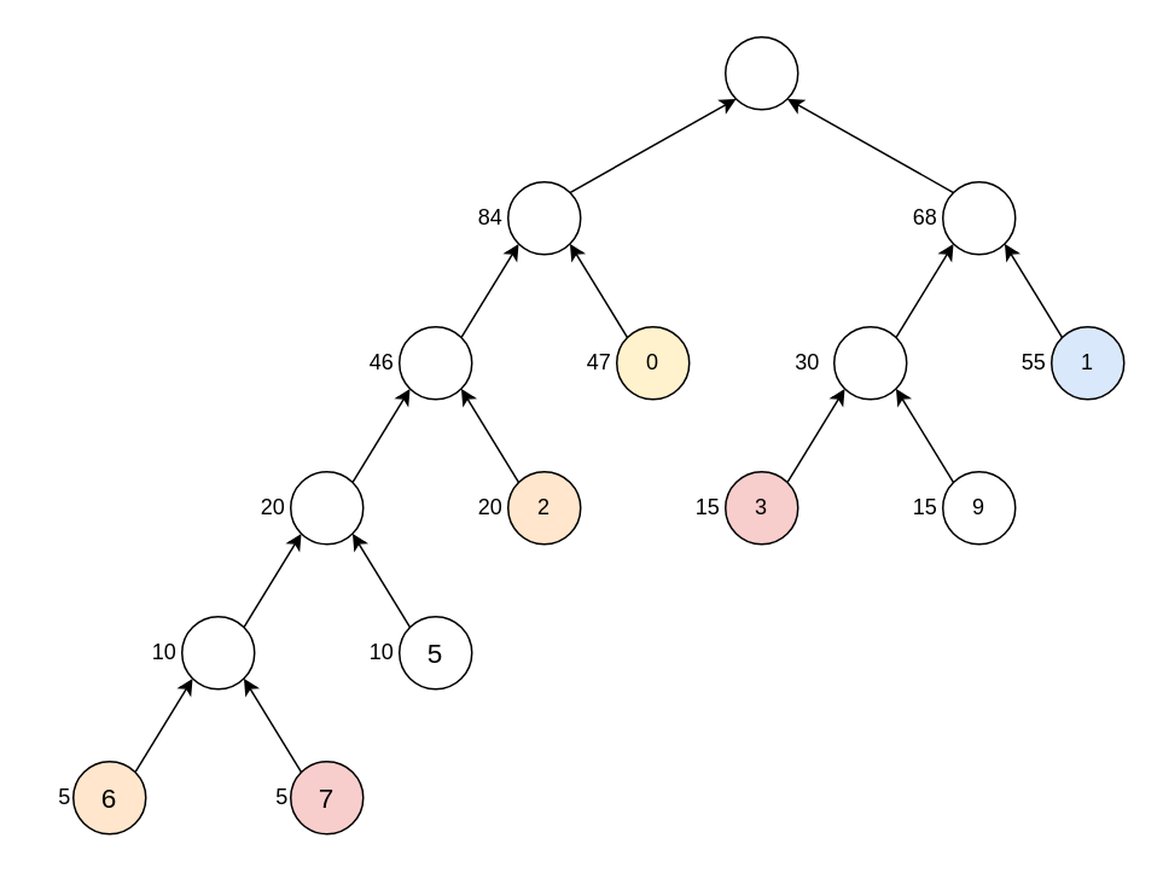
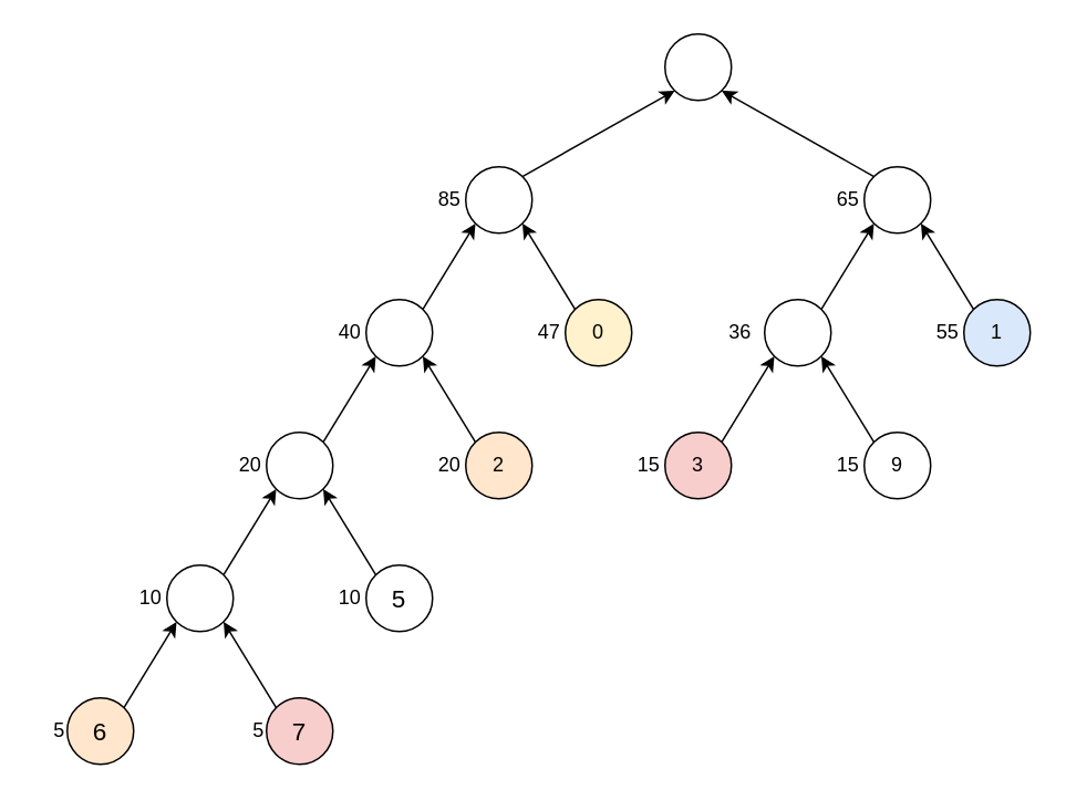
  <mxCell id="0" />
  <mxCell id="1" parent="0" />
  <mxCell id="2" style="rounded=0;orthogonalLoop=1;jettySize=auto;html=1;exitX=1;exitY=0;exitDx=0;exitDy=0;entryX=0;entryY=1;entryDx=0;entryDy=0;" edge="1" parent="1" source="3" target="7"><mxGeometry relative="1" as="geometry" /></mxCell>
  <mxCell id="3" value="&lt;font style=&quot;font-size: 15px;&quot;&gt;6&lt;/font&gt;" style="ellipse;whiteSpace=wrap;html=1;aspect=fixed;fillColor=#ffe6cc;" vertex="1" parent="1"><mxGeometry x="40" y="420" width="40" height="40" as="geometry" /></mxCell>
  <mxCell id="4" style="rounded=0;orthogonalLoop=1;jettySize=auto;html=1;exitX=0;exitY=0;exitDx=0;exitDy=0;entryX=1;entryY=1;entryDx=0;entryDy=0;" edge="1" parent="1" source="5" target="7"><mxGeometry relative="1" as="geometry" /></mxCell>
  <mxCell id="5" value="&lt;font style=&quot;font-size: 15px;&quot;&gt;7&lt;/font&gt;" style="ellipse;whiteSpace=wrap;html=1;aspect=fixed;fillColor=#f8cecc;" vertex="1" parent="1"><mxGeometry x="160" y="420" width="40" height="40" as="geometry" /></mxCell>
  <mxCell id="6" style="rounded=0;orthogonalLoop=1;jettySize=auto;html=1;exitX=1;exitY=0;exitDx=0;exitDy=0;entryX=0;entryY=1;entryDx=0;entryDy=0;" edge="1" parent="1" source="7" target="14"><mxGeometry relative="1" as="geometry" /></mxCell>
  <mxCell id="7" value="" style="ellipse;whiteSpace=wrap;html=1;aspect=fixed;" vertex="1" parent="1"><mxGeometry x="100" y="340" width="40" height="40" as="geometry" /></mxCell>
  <mxCell id="8" style="rounded=0;orthogonalLoop=1;jettySize=auto;html=1;exitX=0;exitY=0;exitDx=0;exitDy=0;entryX=1;entryY=1;entryDx=0;entryDy=0;" edge="1" parent="1" source="9" target="14"><mxGeometry relative="1" as="geometry" /></mxCell>
  <mxCell id="9" value="&lt;font style=&quot;font-size: 15px;&quot;&gt;5&lt;/font&gt;" style="ellipse;whiteSpace=wrap;html=1;aspect=fixed;" vertex="1" parent="1"><mxGeometry x="220" y="340" width="40" height="40" as="geometry" /></mxCell>
  <mxCell id="10" value="5" style="text;html=1;align=center;verticalAlign=middle;resizable=0;points=[];autosize=1;strokeColor=none;fillColor=none;" vertex="1" parent="1"><mxGeometry x="20" y="425" width="30" height="30" as="geometry" /></mxCell>
  <mxCell id="11" value="5" style="text;html=1;align=center;verticalAlign=middle;resizable=0;points=[];autosize=1;strokeColor=none;fillColor=none;" vertex="1" parent="1"><mxGeometry x="140" y="425" width="30" height="30" as="geometry" /></mxCell>
  <mxCell id="12" value="10" style="text;html=1;align=center;verticalAlign=middle;resizable=0;points=[];autosize=1;strokeColor=none;fillColor=none;" vertex="1" parent="1"><mxGeometry x="70" y="345" width="40" height="30" as="geometry" /></mxCell>
  <mxCell id="13" style="rounded=0;orthogonalLoop=1;jettySize=auto;html=1;exitX=1;exitY=0;exitDx=0;exitDy=0;entryX=0;entryY=1;entryDx=0;entryDy=0;" edge="1" parent="1" source="14" target="30"><mxGeometry relative="1" as="geometry" /></mxCell>
  <mxCell id="14" value="" style="ellipse;whiteSpace=wrap;html=1;aspect=fixed;" vertex="1" parent="1"><mxGeometry x="160" y="260" width="40" height="40" as="geometry" /></mxCell>
  <mxCell id="15" value="10" style="text;html=1;align=center;verticalAlign=middle;resizable=0;points=[];autosize=1;strokeColor=none;fillColor=none;" vertex="1" parent="1"><mxGeometry x="190" y="345" width="40" height="30" as="geometry" /></mxCell>
  <mxCell id="16" value="20" style="text;html=1;align=center;verticalAlign=middle;resizable=0;points=[];autosize=1;strokeColor=none;fillColor=none;" vertex="1" parent="1"><mxGeometry x="130" y="265" width="40" height="30" as="geometry" /></mxCell>
  <mxCell id="17" style="rounded=0;orthogonalLoop=1;jettySize=auto;html=1;exitX=1;exitY=0;exitDx=0;exitDy=0;entryX=0;entryY=1;entryDx=0;entryDy=0;" edge="1" parent="1" source="18" target="24"><mxGeometry relative="1" as="geometry" /></mxCell>
  <mxCell id="18" value="3" style="ellipse;whiteSpace=wrap;html=1;aspect=fixed;fillColor=#f8cecc;" vertex="1" parent="1"><mxGeometry x="400" y="260" width="40" height="40" as="geometry" /></mxCell>
  <mxCell id="19" style="rounded=0;orthogonalLoop=1;jettySize=auto;html=1;exitX=0;exitY=0;exitDx=0;exitDy=0;entryX=1;entryY=1;entryDx=0;entryDy=0;" edge="1" parent="1" source="20" target="24"><mxGeometry relative="1" as="geometry" /></mxCell>
  <mxCell id="20" value="9" style="ellipse;whiteSpace=wrap;html=1;aspect=fixed;" vertex="1" parent="1"><mxGeometry x="520" y="260" width="40" height="40" as="geometry" /></mxCell>
  <mxCell id="21" value="15" style="text;html=1;align=center;verticalAlign=middle;resizable=0;points=[];autosize=1;strokeColor=none;fillColor=none;" vertex="1" parent="1"><mxGeometry x="370" y="265" width="40" height="30" as="geometry" /></mxCell>
  <mxCell id="22" value="15" style="text;html=1;align=center;verticalAlign=middle;resizable=0;points=[];autosize=1;strokeColor=none;fillColor=none;" vertex="1" parent="1"><mxGeometry x="490" y="265" width="40" height="30" as="geometry" /></mxCell>
  <mxCell id="23" style="rounded=0;orthogonalLoop=1;jettySize=auto;html=1;exitX=1;exitY=0;exitDx=0;exitDy=0;entryX=0;entryY=1;entryDx=0;entryDy=0;" edge="1" parent="1" source="24" target="36"><mxGeometry relative="1" as="geometry" /></mxCell>
  <mxCell id="24" value="" style="ellipse;whiteSpace=wrap;html=1;aspect=fixed;" vertex="1" parent="1"><mxGeometry x="460" y="180" width="40" height="40" as="geometry" /></mxCell>
- <mxCell id="25" value="30" style="text;html=1;align=center;verticalAlign=middle;resizable=0;points=[];autosize=1;strokeColor=none;fillColor=none;" vertex="1" parent="1"><mxGeometry x="425" y="185" width="40" height="30" as="geometry" /></mxCell>
+ <mxCell id="25" value="36" style="text;html=1;align=center;verticalAlign=middle;resizable=0;points=[];autosize=1;strokeColor=none;fillColor=none;" vertex="1" parent="1"><mxGeometry x="425" y="185" width="40" height="30" as="geometry" /></mxCell>
  <mxCell id="26" style="rounded=0;orthogonalLoop=1;jettySize=auto;html=1;exitX=0;exitY=0;exitDx=0;exitDy=0;entryX=1;entryY=1;entryDx=0;entryDy=0;" edge="1" parent="1" source="27" target="30"><mxGeometry relative="1" as="geometry" /></mxCell>
  <mxCell id="27" value="2" style="ellipse;whiteSpace=wrap;html=1;aspect=fixed;fillColor=#ffe6cc;" vertex="1" parent="1"><mxGeometry x="280" y="260" width="40" height="40" as="geometry" /></mxCell>
  <mxCell id="28" value="20" style="text;html=1;align=center;verticalAlign=middle;resizable=0;points=[];autosize=1;strokeColor=none;fillColor=none;" vertex="1" parent="1"><mxGeometry x="250" y="265" width="40" height="30" as="geometry" /></mxCell>
  <mxCell id="29" style="rounded=0;orthogonalLoop=1;jettySize=auto;html=1;exitX=1;exitY=0;exitDx=0;exitDy=0;entryX=0;entryY=1;entryDx=0;entryDy=0;" edge="1" parent="1" source="30" target="42"><mxGeometry relative="1" as="geometry" /></mxCell>
  <mxCell id="30" value="" style="ellipse;whiteSpace=wrap;html=1;aspect=fixed;" vertex="1" parent="1"><mxGeometry x="220" y="180" width="40" height="40" as="geometry" /></mxCell>
- <mxCell id="31" value="46" style="text;html=1;align=center;verticalAlign=middle;resizable=0;points=[];autosize=1;strokeColor=none;fillColor=none;" vertex="1" parent="1"><mxGeometry x="190" y="185" width="40" height="30" as="geometry" /></mxCell>
+ <mxCell id="31" value="40" style="text;html=1;align=center;verticalAlign=middle;resizable=0;points=[];autosize=1;strokeColor=none;fillColor=none;" vertex="1" parent="1"><mxGeometry x="190" y="185" width="40" height="30" as="geometry" /></mxCell>
  <mxCell id="32" style="rounded=0;orthogonalLoop=1;jettySize=auto;html=1;exitX=0;exitY=0;exitDx=0;exitDy=0;entryX=1;entryY=1;entryDx=0;entryDy=0;" edge="1" parent="1" source="33" target="36"><mxGeometry relative="1" as="geometry" /></mxCell>
  <mxCell id="33" value="1" style="ellipse;whiteSpace=wrap;html=1;aspect=fixed;fillColor=#dae8fc;" vertex="1" parent="1"><mxGeometry x="580" y="180" width="40" height="40" as="geometry" /></mxCell>
  <mxCell id="34" value="55" style="text;html=1;align=center;verticalAlign=middle;resizable=0;points=[];autosize=1;strokeColor=none;fillColor=none;" vertex="1" parent="1"><mxGeometry x="550" y="185" width="40" height="30" as="geometry" /></mxCell>
  <mxCell id="35" style="rounded=0;orthogonalLoop=1;jettySize=auto;html=1;exitX=0;exitY=0;exitDx=0;exitDy=0;entryX=1;entryY=1;entryDx=0;entryDy=0;" edge="1" parent="1" source="36" target="44"><mxGeometry relative="1" as="geometry" /></mxCell>
  <mxCell id="36" value="" style="ellipse;whiteSpace=wrap;html=1;aspect=fixed;" vertex="1" parent="1"><mxGeometry x="520" y="100" width="40" height="40" as="geometry" /></mxCell>
- <mxCell id="37" value="68" style="text;html=1;align=center;verticalAlign=middle;resizable=0;points=[];autosize=1;strokeColor=none;fillColor=none;" vertex="1" parent="1"><mxGeometry x="490" y="105" width="40" height="30" as="geometry" /></mxCell>
+ <mxCell id="37" value="65" style="text;html=1;align=center;verticalAlign=middle;resizable=0;points=[];autosize=1;strokeColor=none;fillColor=none;" vertex="1" parent="1"><mxGeometry x="490" y="105" width="40" height="30" as="geometry" /></mxCell>
  <mxCell id="38" style="rounded=0;orthogonalLoop=1;jettySize=auto;html=1;exitX=0;exitY=0;exitDx=0;exitDy=0;entryX=1;entryY=1;entryDx=0;entryDy=0;" edge="1" parent="1" source="39" target="42"><mxGeometry relative="1" as="geometry" /></mxCell>
  <mxCell id="39" value="0" style="ellipse;whiteSpace=wrap;html=1;aspect=fixed;fillColor=#fff2cc;" vertex="1" parent="1"><mxGeometry x="340" y="180" width="40" height="40" as="geometry" /></mxCell>
  <mxCell id="40" value="47" style="text;html=1;align=center;verticalAlign=middle;resizable=0;points=[];autosize=1;strokeColor=none;fillColor=none;" vertex="1" parent="1"><mxGeometry x="310" y="185" width="40" height="30" as="geometry" /></mxCell>
  <mxCell id="41" style="rounded=0;orthogonalLoop=1;jettySize=auto;html=1;exitX=1;exitY=0;exitDx=0;exitDy=0;entryX=0;entryY=1;entryDx=0;entryDy=0;" edge="1" parent="1" source="42" target="44"><mxGeometry relative="1" as="geometry" /></mxCell>
  <mxCell id="42" value="" style="ellipse;whiteSpace=wrap;html=1;aspect=fixed;" vertex="1" parent="1"><mxGeometry x="280" y="100" width="40" height="40" as="geometry" /></mxCell>
- <mxCell id="43" value="84" style="text;html=1;align=center;verticalAlign=middle;resizable=0;points=[];autosize=1;strokeColor=none;fillColor=none;" vertex="1" parent="1"><mxGeometry x="250" y="105" width="40" height="30" as="geometry" /></mxCell>
+ <mxCell id="43" value="85" style="text;html=1;align=center;verticalAlign=middle;resizable=0;points=[];autosize=1;strokeColor=none;fillColor=none;" vertex="1" parent="1"><mxGeometry x="250" y="105" width="40" height="30" as="geometry" /></mxCell>
  <mxCell id="44" value="" style="ellipse;whiteSpace=wrap;html=1;aspect=fixed;" vertex="1" parent="1"><mxGeometry x="400" y="20" width="40" height="40" as="geometry" /></mxCell>
